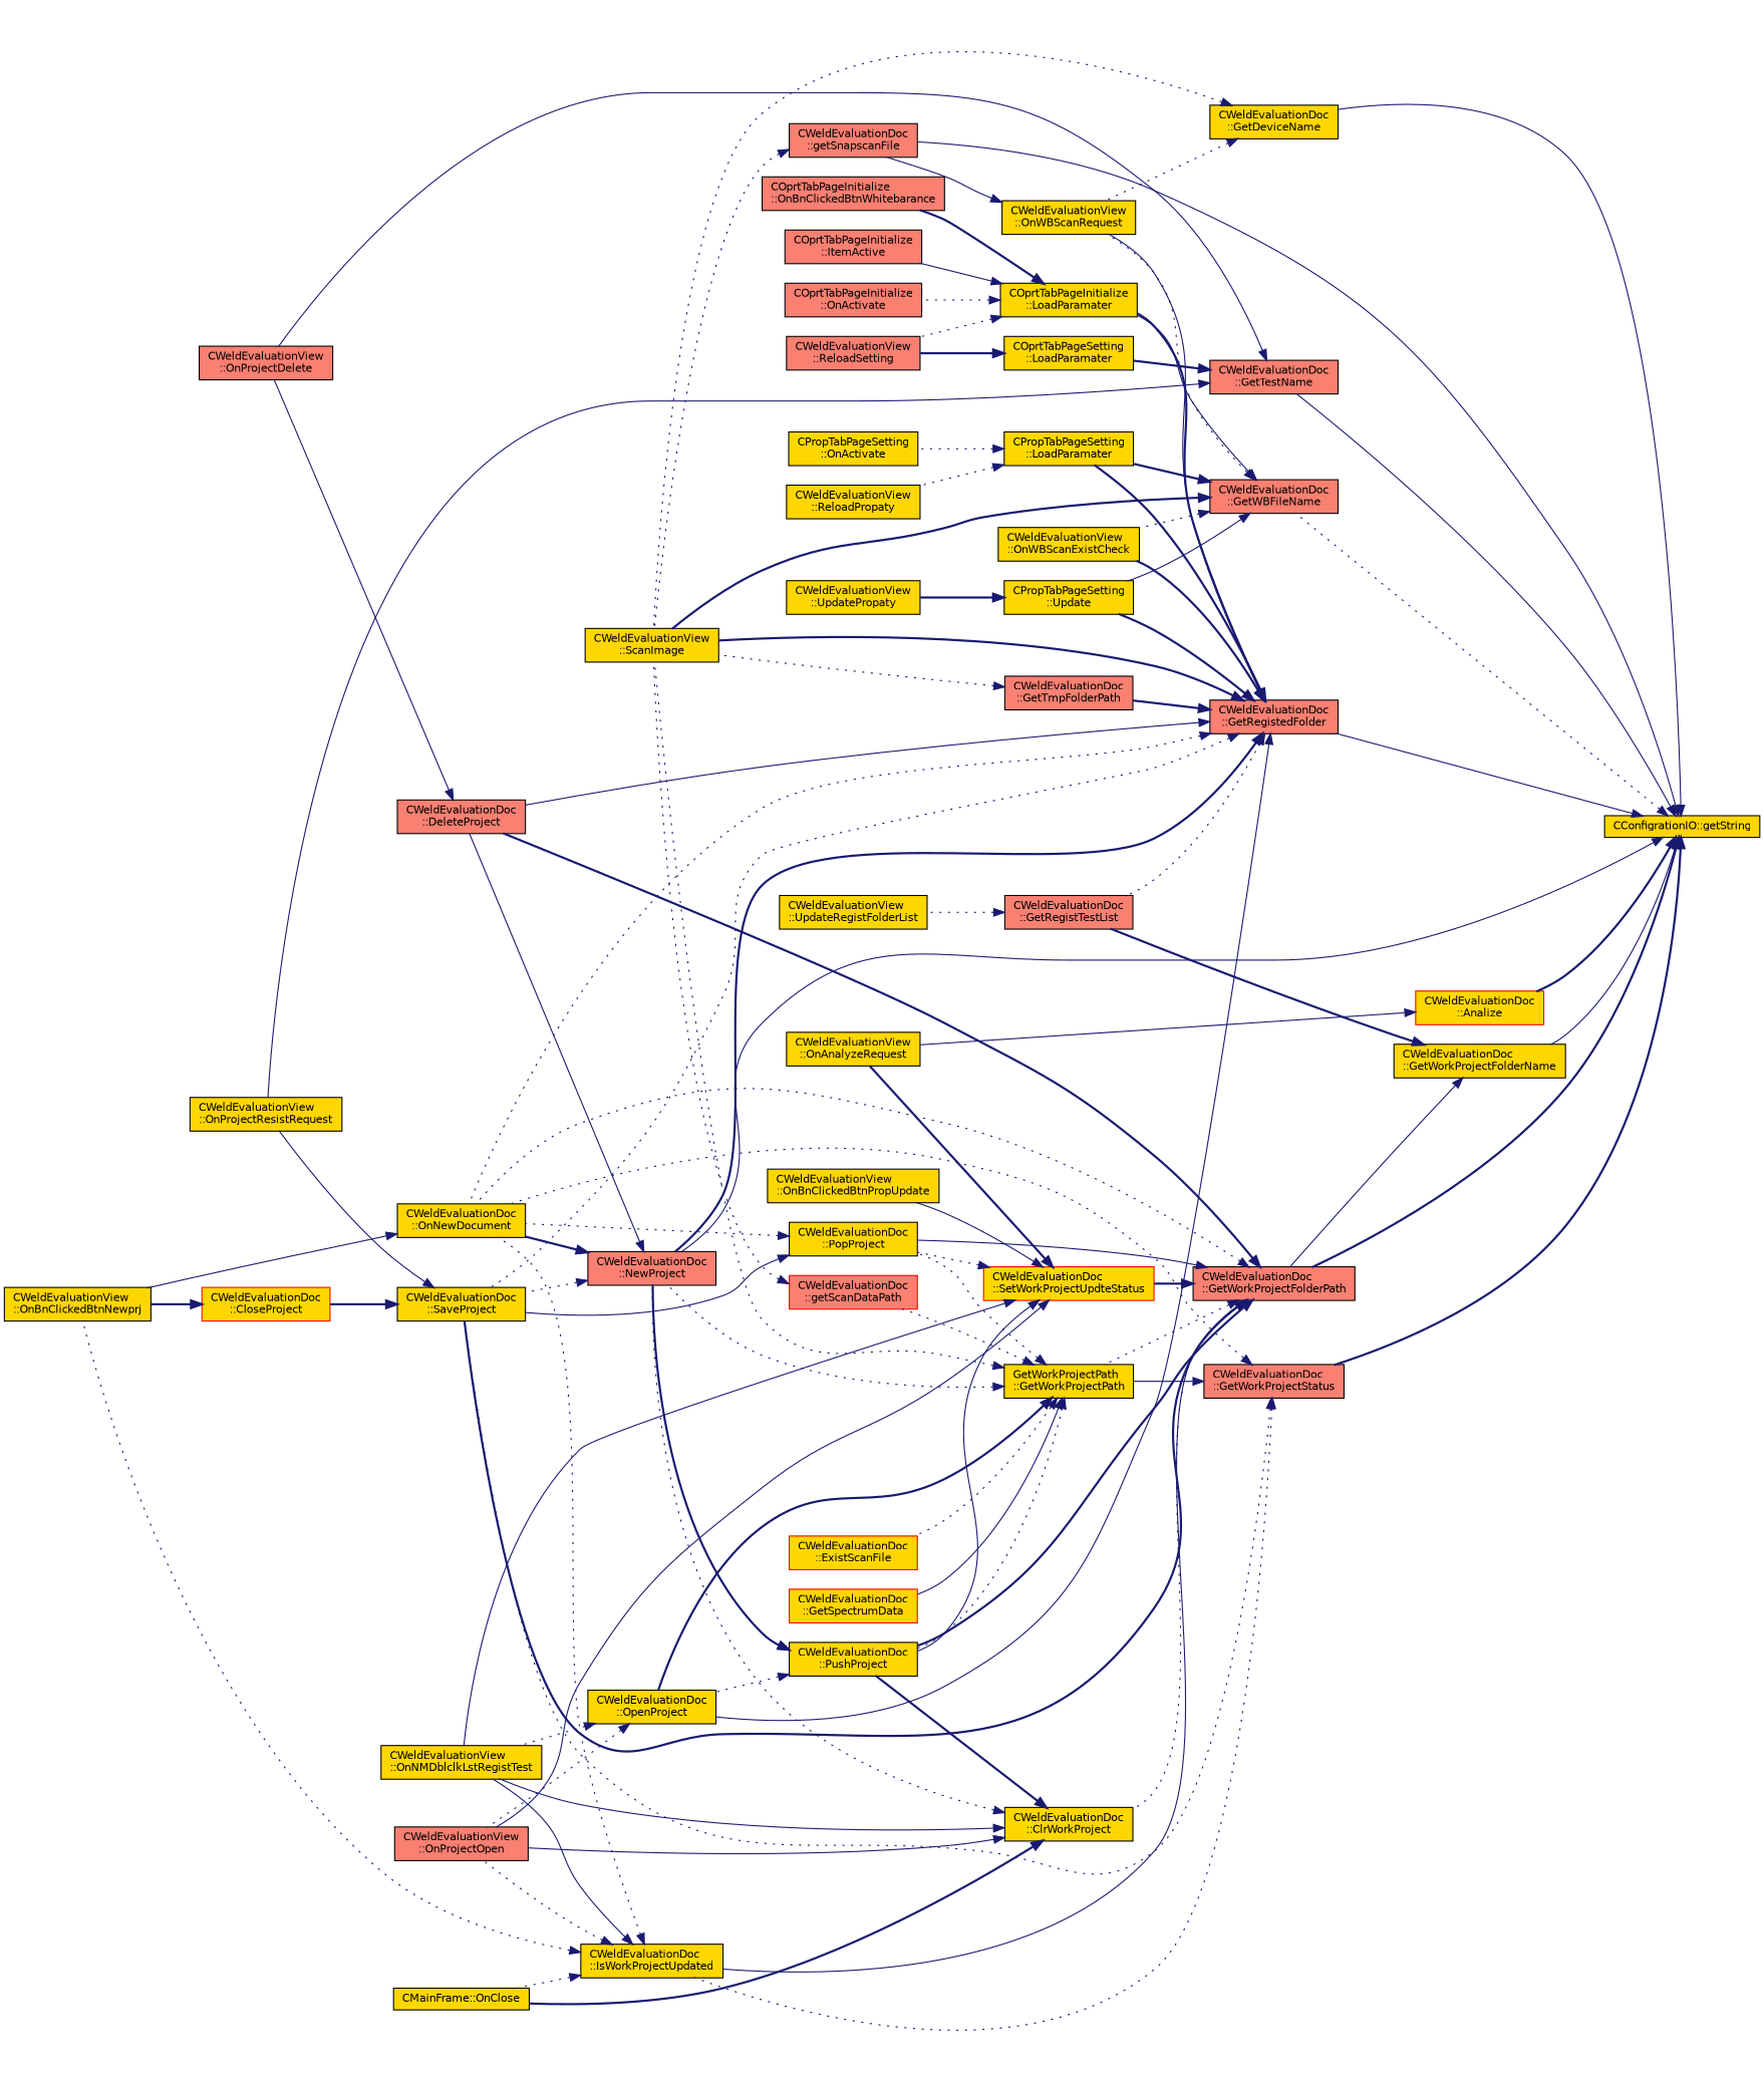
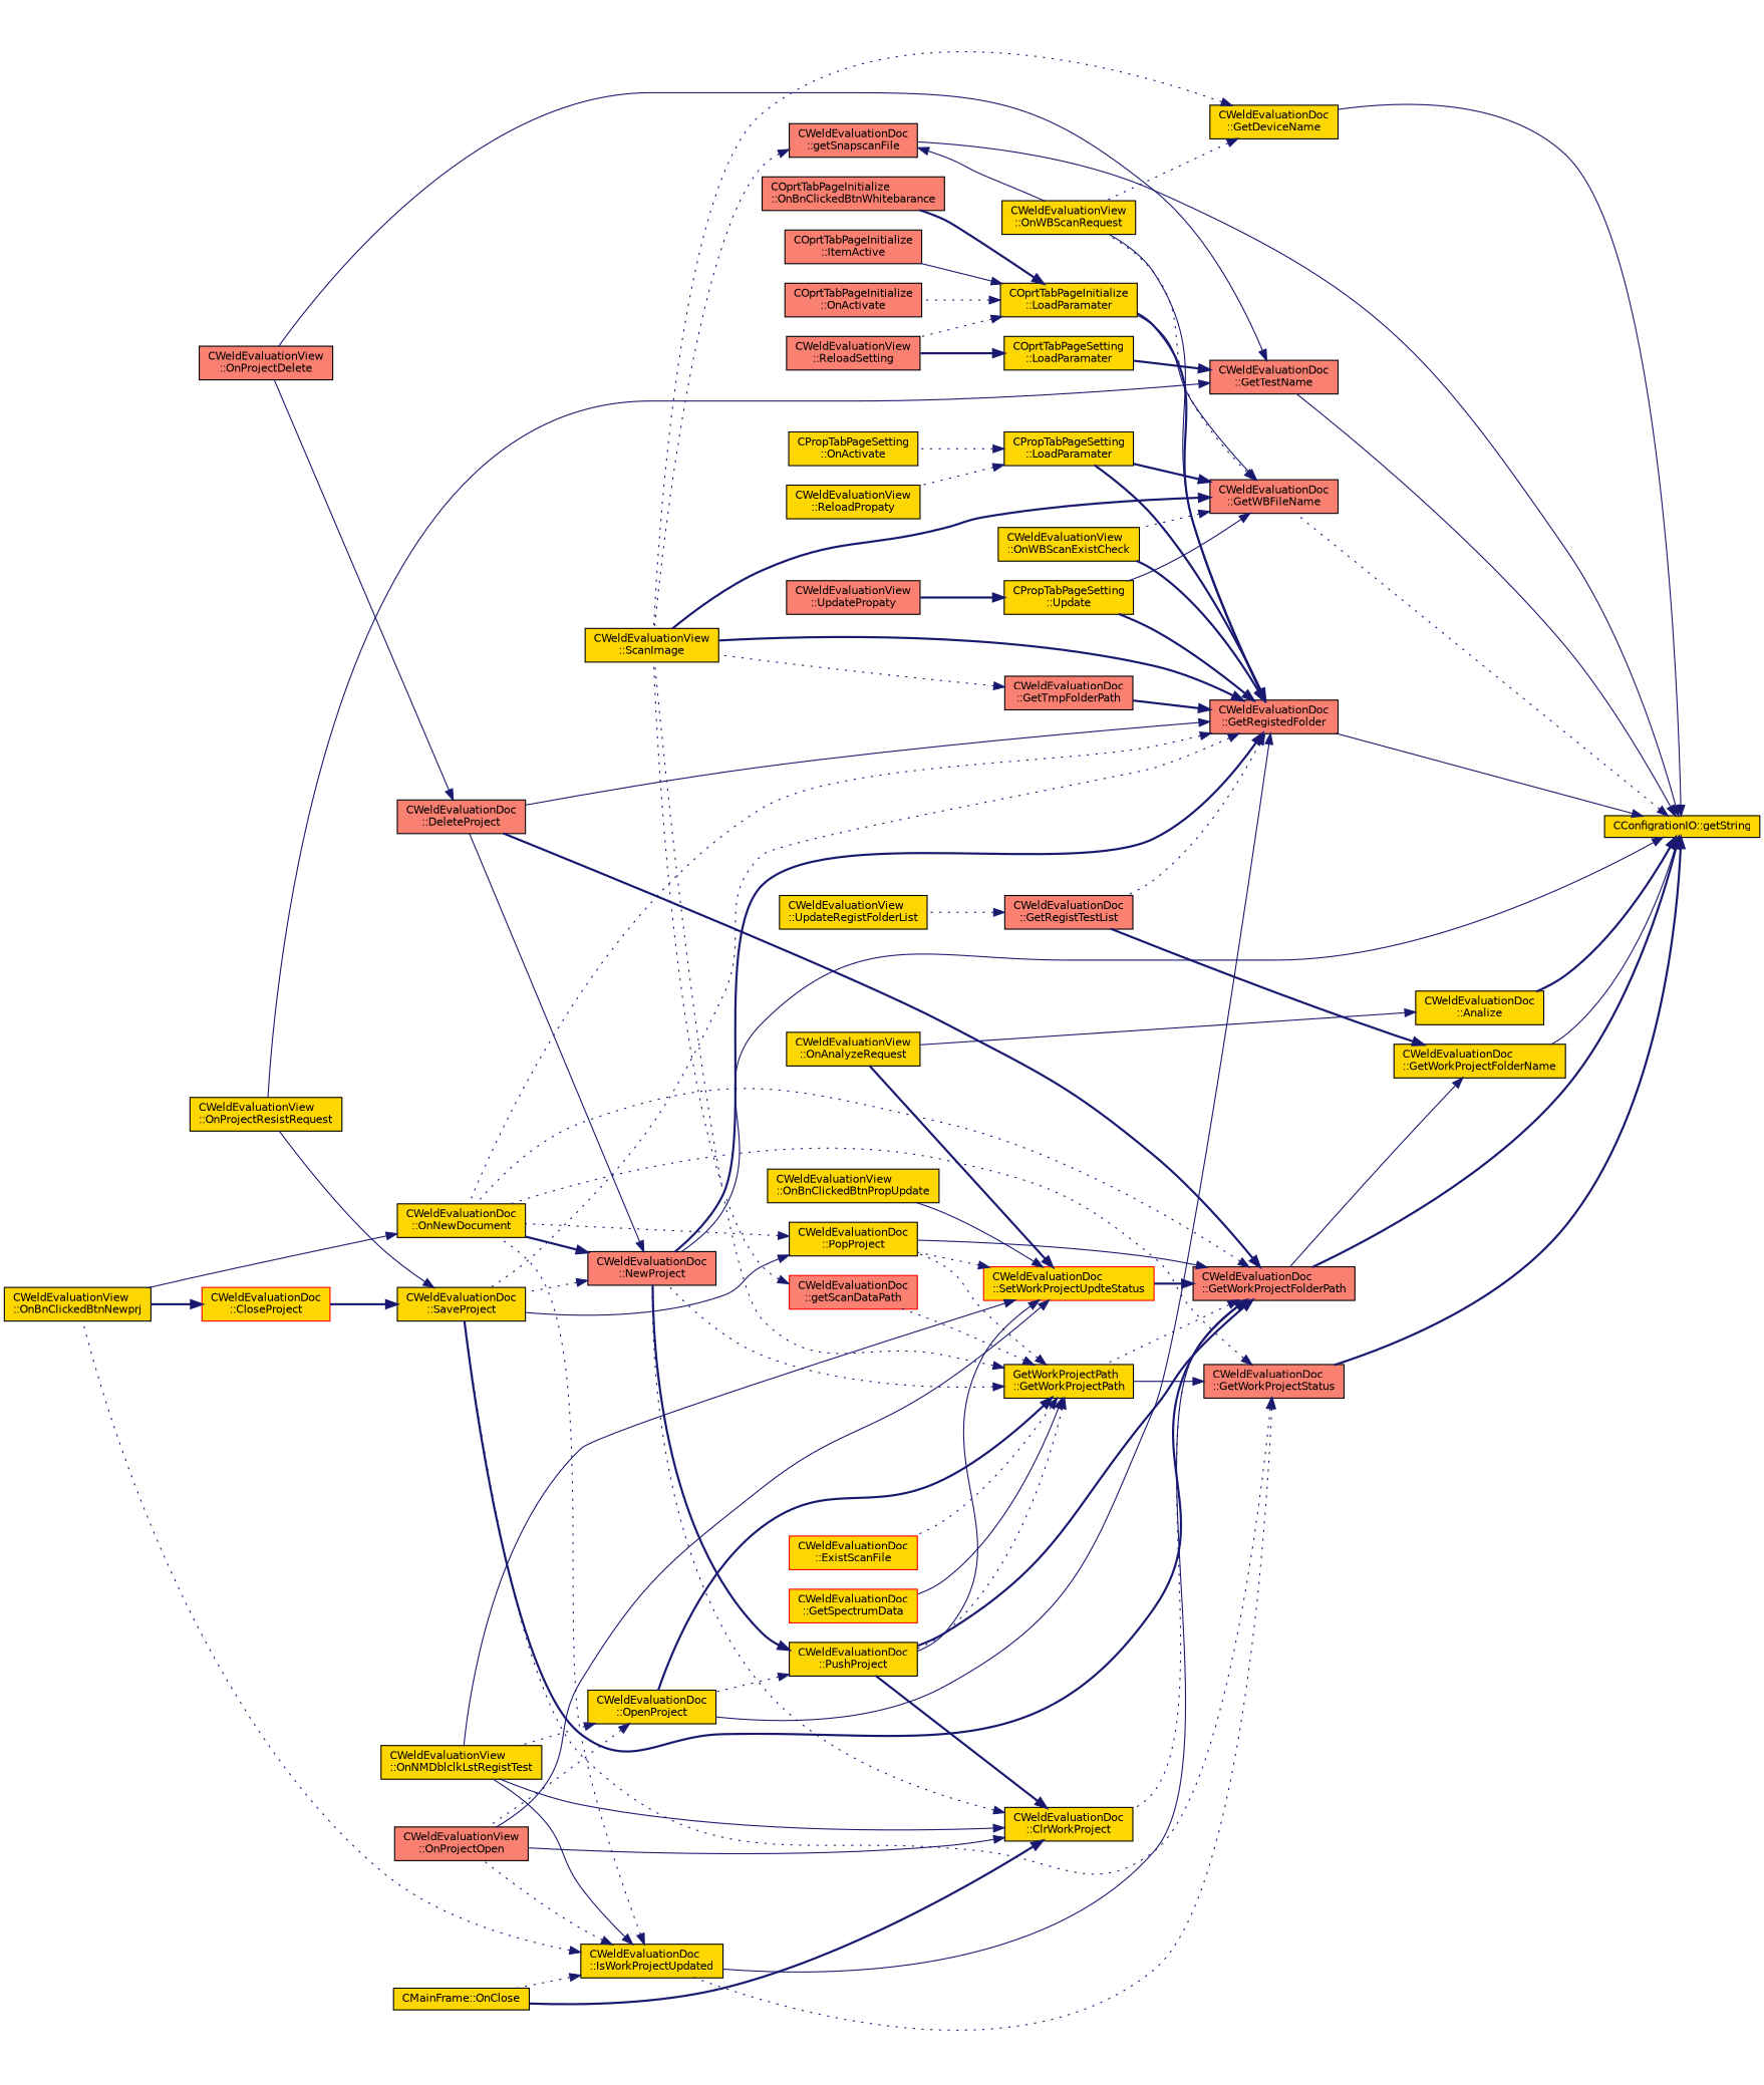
  digraph {
    rankdir=RL
    node [color=black fillcolor=gold fontname=Helvetica fontsize=10 shape=record style=filled]
    edge [color=midnightblue dir=back fontname=Helvetica fontsize=10 labelfontname=Helvetica labelfontsize=10 style=dotted]
    n1 [fontcolor=black height=0.2 label="CConfigrationIO::getString" width=0.4]
-   n2 [color=red height=0.2 label="CWeldEvaluationDoc\l::Analize" width=0.4]
+   n2 [height=0.2 label="CWeldEvaluationDoc\l::Analize" width=0.4]
    n3 [height=0.2 label="CWeldEvaluationDoc\l::GetDeviceName" width=0.4]
    n4 [fillcolor=salmon height=0.2 label="CWeldEvaluationDoc\l::GetRegistedFolder" width=0.4]
    n5 [fillcolor=salmon height=0.2 label="CWeldEvaluationDoc\l::NewProject" width=0.4]
    n6 [fillcolor=salmon height=0.2 label="CWeldEvaluationDoc\l::getSnapscanFile" width=0.4]
    n7 [fillcolor=salmon height=0.2 label="CWeldEvaluationDoc\l::GetTestName" width=0.4]
    n8 [fillcolor=salmon height=0.2 label="CWeldEvaluationDoc\l::GetWBFileName" width=0.4]
    n9 [height=0.2 label="CWeldEvaluationDoc\l::GetWorkProjectFolderName" width=0.4]
    n10 [fillcolor=salmon height=0.2 label="CWeldEvaluationDoc\l::GetWorkProjectFolderPath" width=0.4]
    n11 [fillcolor=salmon height=0.2 label="CWeldEvaluationDoc\l::GetWorkProjectStatus" width=0.4]
    n12 [height=0.2 label="CWeldEvaluationView\l::OnAnalyzeRequest" width=0.4]
    n13 [height=0.2 label="CWeldEvaluationView\l::OnWBScanRequest" width=0.4]
    n14 [height=0.2 label="CWeldEvaluationView\l::ScanImage" width=0.4]
    n15 [fillcolor=salmon height=0.2 label="CWeldEvaluationDoc\l::DeleteProject" width=0.4]
    n16 [fillcolor=salmon height=0.2 label="CWeldEvaluationDoc\l::GetRegistTestList" width=0.4]
    n17 [fillcolor=salmon height=0.2 label="CWeldEvaluationDoc\l::GetTmpFolderPath" width=0.4]
    n18 [height=0.2 label="COprtTabPageInitialize\l::LoadParamater" width=0.4]
    n19 [height=0.2 label="CPropTabPageSetting\l::LoadParamater" width=0.4]
    n20 [height=0.2 label="CWeldEvaluationDoc\l::OnNewDocument" width=0.4]
    n21 [height=0.2 label="CWeldEvaluationDoc\l::SaveProject" width=0.4]
    n22 [height=0.2 label="CWeldEvaluationView\l::OnWBScanExistCheck" width=0.4]
    n23 [height=0.2 label="CWeldEvaluationDoc\l::OpenProject" width=0.4]
    n24 [height=0.2 label="CPropTabPageSetting\l::Update" width=0.4]
    n25 [fillcolor=salmon height=0.2 label="CWeldEvaluationView\l::OnProjectDelete" width=0.4]
    n26 [height=0.2 label="CWeldEvaluationView\l::OnProjectResistRequest" width=0.4]
    n27 [height=0.2 label="COprtTabPageSetting\l::LoadParamater" width=0.4]
    n28 [height=0.2 label="CWeldEvaluationDoc\l::ClrWorkProject" width=0.4]
    n29 [height=0.2 label="CWeldEvaluationDoc\l::PushProject" width=0.4]
    n30 [height=0.2 label="GetWorkProjectPath\l::GetWorkProjectPath" width=0.4]
    n31 [height=0.2 label="CWeldEvaluationDoc\l::PopProject" width=0.4]
    n32 [height=0.2 label="CWeldEvaluationDoc\l::IsWorkProjectUpdated" width=0.4]
    n33 [color=red height=0.2 label="CWeldEvaluationDoc\l::SetWorkProjectUpdteStatus" width=0.4]
    n34 [height=0.2 label="CWeldEvaluationView\l::UpdateRegistFolderList" width=0.4]
    n35 [fillcolor=salmon height=0.2 label="COprtTabPageInitialize\l::ItemActive" width=0.4]
    n36 [fillcolor=salmon height=0.2 label="COprtTabPageInitialize\l::OnActivate" width=0.4]
    n37 [fillcolor=salmon height=0.2 label="COprtTabPageInitialize\l::OnBnClickedBtnWhitebarance" width=0.4]
    n38 [fillcolor=salmon height=0.2 label="CWeldEvaluationView\l::ReloadSetting" width=0.4]
    n39 [height=0.2 label="CPropTabPageSetting\l::OnActivate" width=0.4]
    n40 [height=0.2 label="CWeldEvaluationView\l::ReloadPropaty" width=0.4]
    n41 [height=0.2 label="CWeldEvaluationView\l::OnBnClickedBtnNewprj" width=0.4]
    n42 [color=red height=0.2 label="CWeldEvaluationDoc\l::CloseProject" width=0.4]
    n43 [height=0.2 label="CWeldEvaluationView\l::OnNMDblclkLstRegistTest" width=0.4]
    n44 [fillcolor=salmon height=0.2 label="CWeldEvaluationView\l::OnProjectOpen" width=0.4]
-   n45 [height=0.2 label="CWeldEvaluationView\l::UpdatePropaty" width=0.4]
+   n45 [fillcolor=salmon height=0.2 label="CWeldEvaluationView\l::UpdatePropaty" width=0.4]
    n46 [height=0.2 label="CMainFrame::OnClose" width=0.4]
    n47 [color=red height=0.2 label="CWeldEvaluationDoc\l::ExistScanFile" width=0.4]
    n48 [color=red fillcolor=salmon height=0.2 label="CWeldEvaluationDoc\l::getScanDataPath" width=0.4]
    n49 [color=red height=0.2 label="CWeldEvaluationDoc\l::GetSpectrumData" width=0.4]
    n50 [height=0.2 label="CWeldEvaluationView\l::OnBnClickedBtnPropUpdate" width=0.4]
    n1 -> n2 [style=bold]
    n1 -> n3 [style=solid]
    n1 -> n4 [style=solid]
    n1 -> n5 [style=solid]
    n1 -> n6 [style=solid]
    n1 -> n7 [style=solid]
    n1 -> n8
    n1 -> n9 [style=solid]
    n1 -> n10 [style=bold]
    n1 -> n11 [style=bold]
    n2 -> n12 [style=solid]
    n3 -> n13
    n3 -> n14
    n4 -> n5 [style=bold]
    n4 -> n13 [style=solid]
    n4 -> n14 [style=bold]
    n4 -> n15 [style=solid]
    n4 -> n16
    n4 -> n17 [style=bold]
    n4 -> n18 [style=bold]
    n4 -> n19 [style=bold]
    n4 -> n20
    n4 -> n21
    n4 -> n22 [style=bold]
    n4 -> n23 [style=solid]
    n4 -> n24 [style=bold]
    n5 -> n15 [style=solid]
    n5 -> n20 [style=bold]
    n5 -> n21
-   n13 -> n6 [style=solid]
+   n6 -> n13 [style=solid]
    n6 -> n14
    n7 -> n25 [style=solid]
    n7 -> n26 [style=solid]
    n7 -> n27 [style=bold]
    n8 -> n13
    n8 -> n14 [style=bold]
    n8 -> n18 [style=solid]
    n8 -> n19 [style=bold]
    n8 -> n22
    n8 -> n24 [style=solid]
    n9 -> n10 [style=solid]
    n9 -> n16 [style=bold]
    n10 -> n15 [style=bold]
    n10 -> n20
    n10 -> n21 [style=bold]
    n10 -> n28
    n10 -> n29 [style=bold]
    n10 -> n30
    n10 -> n31 [style=solid]
    n10 -> n32 [style=solid]
    n10 -> n33 [style=bold]
    n11 -> n20
    n11 -> n21
    n11 -> n30 [style=solid]
    n11 -> n32
    n15 -> n25 [style=solid]
    n16 -> n34
    n17 -> n14
    n18 -> n35 [style=solid]
    n18 -> n36
    n18 -> n37 [style=bold]
    n18 -> n38
    n19 -> n39
    n19 -> n40
    n20 -> n41 [style=solid]
    n21 -> n26 [style=solid]
    n21 -> n42 [style=bold]
    n23 -> n43
    n23 -> n44
    n24 -> n45 [style=bold]
    n27 -> n38 [style=bold]
    n28 -> n5
    n28 -> n29 [style=bold]
    n28 -> n43 [style=solid]
    n28 -> n44 [style=solid]
    n28 -> n46 [style=bold]
    n29 -> n5 [style=bold]
    n29 -> n23
    n30 -> n5
    n30 -> n14
    n30 -> n23 [style=bold]
    n30 -> n29
    n30 -> n31
    n30 -> n47
    n30 -> n48
    n30 -> n49 [style=solid]
    n31 -> n20
    n31 -> n21 [style=solid]
    n32 -> n20
    n32 -> n41
    n32 -> n43 [style=solid]
    n32 -> n44
    n32 -> n46
    n33 -> n12 [style=bold]
    n33 -> n29 [style=solid]
    n33 -> n31
    n33 -> n43 [style=solid]
    n33 -> n44 [style=solid]
    n33 -> n50 [style=solid]
    n42 -> n41 [style=bold]
    n48 -> n14
  }
